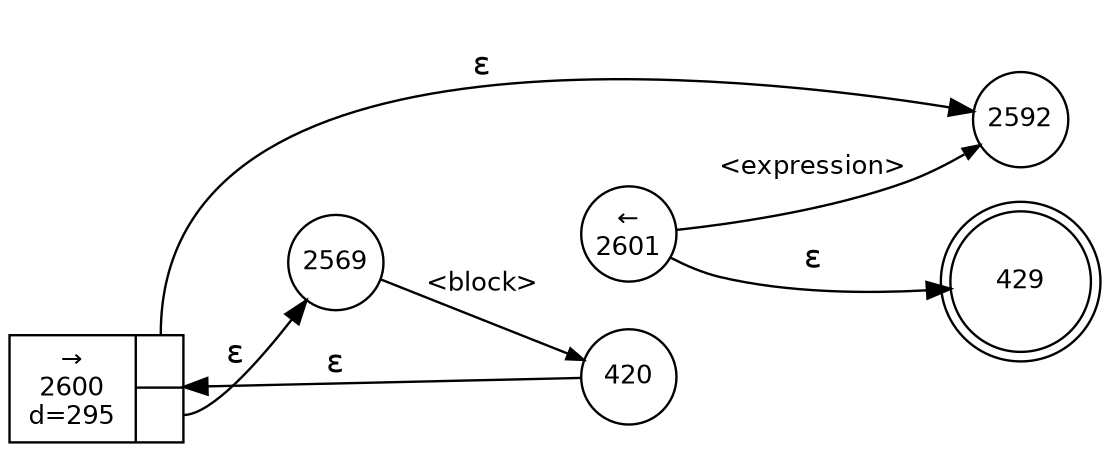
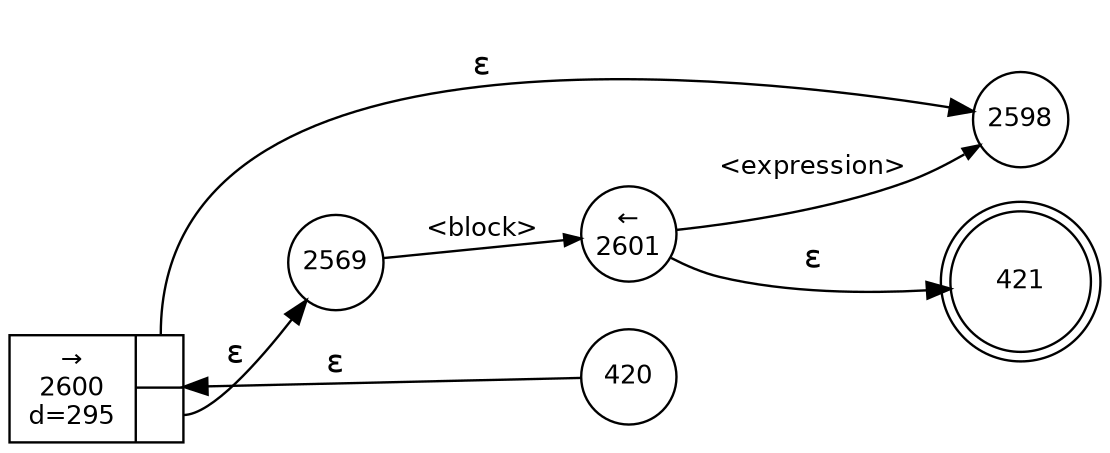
  digraph {
    fontname="DejaVu Sans"
    rankdir=LR
    node [fixedsize=true fontname="DejaVu Sans" fontsize=11 shape=circle peripheries=1]
    edge [fontname="DejaVu Sans"]
-   n1 [label=429 shape=doublecircle width=.6 peripheries=""]
+   n1 [label=421 shape=doublecircle width=.6 peripheries=""]
    n2 [label=420 width=.55]
    n3 [fixedsize=false label="{&rarr;\n2600\nd=295|{<p0>|<p1>}}" shape=record]
-   n4 [label=2592 width=.55]
+   n4 [label=2598 width=.55]
    n5 [label=2569 width=.55]
    n6 [label="&larr;\n2601" width=.55]
    n2 -> n3 [label="&epsilon;"]
    n3 -> n4 [label="&epsilon;" tailport=p0]
    n3 -> n5 [label="&epsilon;" tailport=p1]
-   n5 -> n2 [arrowhead=normal arrowsize=.7 fontsize=11 label="<block>"]
+   n5 -> n6 [arrowhead=normal arrowsize=.7 fontsize=11 label="<block>"]
    n6 -> n1 [label="&epsilon;"]
    n6 -> n4 [arrowhead=normal arrowsize=.7 fontsize=11 label="<expression>"]
  }
